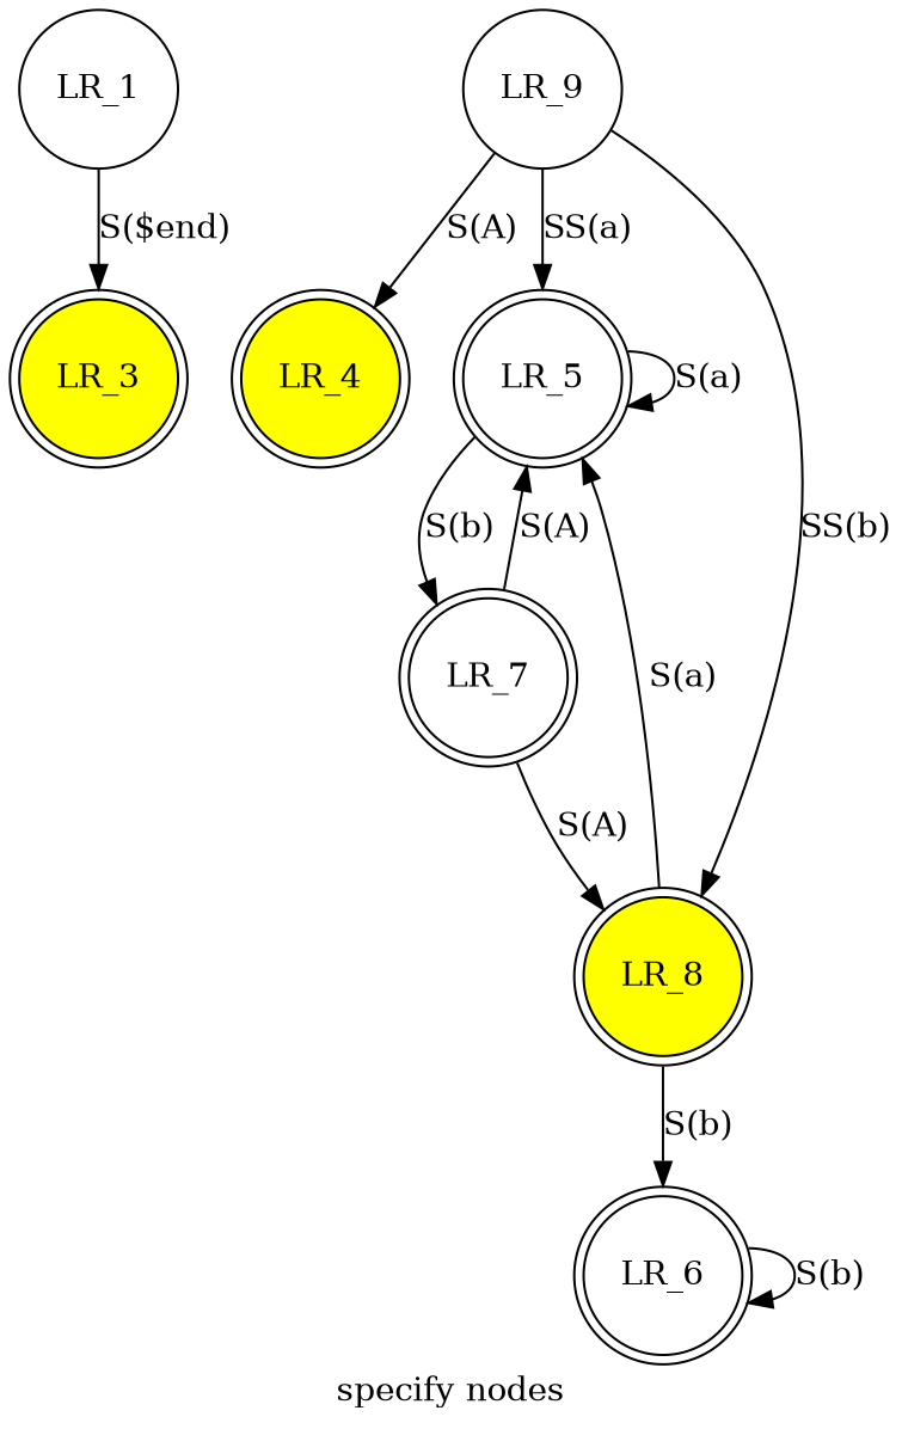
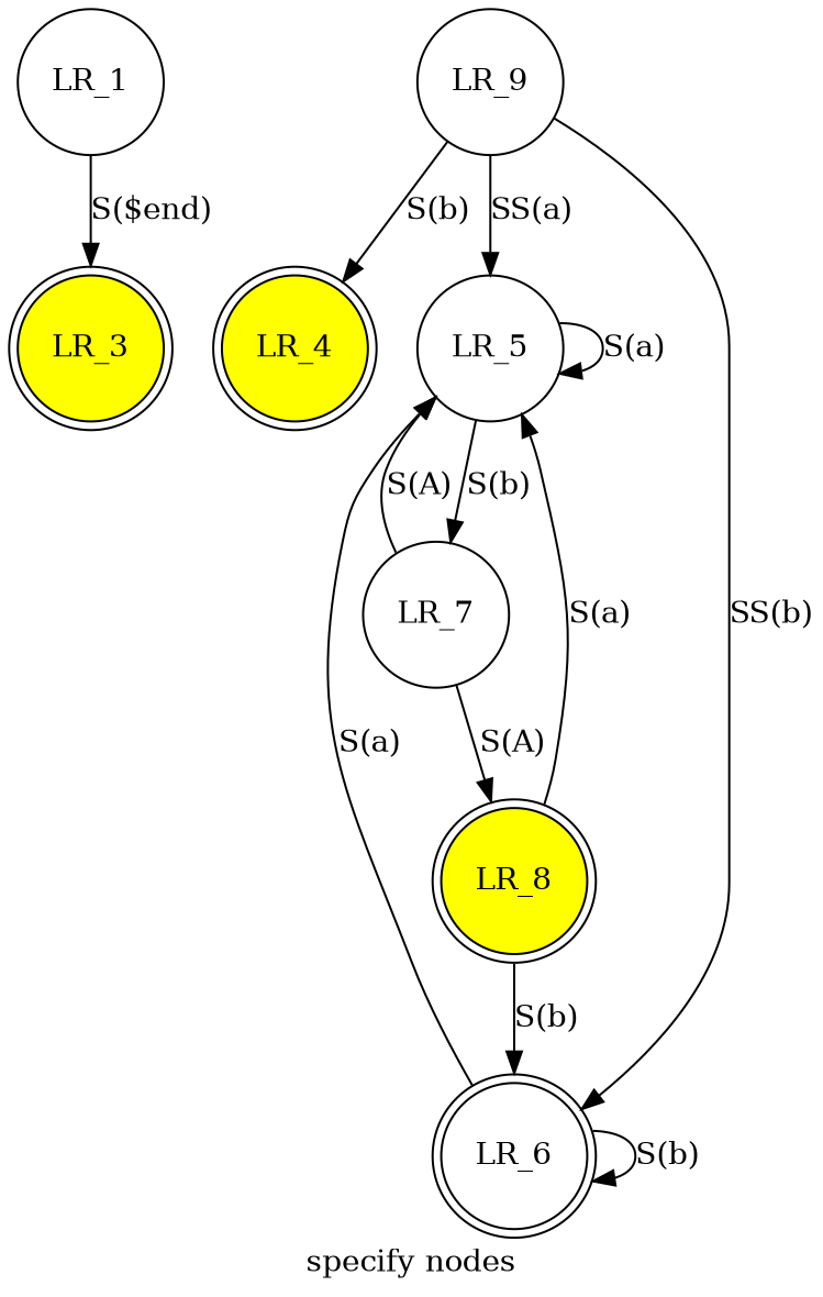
  digraph {
    label="specify nodes"
    node [fillcolor=yellow shape=circle]
    n1 [label=LR_1]
    n2 [label=LR_3 shape=doublecircle style=filled]
    n3 [label=LR_9]
    n4 [label=LR_4 shape=doublecircle style=filled]
-   n5 [label=LR_5 shape=doublecircle]
+   n5 [label=LR_5]
    n6 [label=LR_6 shape=doublecircle]
    n7 [label=LR_8 shape=doublecircle style=filled]
-   n8 [label=LR_7 shape=doublecircle]
+   n8 [label=LR_7]
    n1 -> n2 [label="S($end)"]
-   n3 -> n4 [label="S(A)"]
+   n3 -> n4 [label="S(b)"]
    n3 -> n5 [label="SS(a)"]
-   n3 -> n7 [label="SS(b)"]
+   n3 -> n6 [label="SS(b)"]
    n5 -> n5 [label="S(a)"]
    n5 -> n8 [label="S(b)"]
+   n6 -> n5 [label="S(a)"]
    n6 -> n6 [label="S(b)"]
    n7 -> n5 [label="S(a)"]
    n7 -> n6 [label="S(b)"]
    n8 -> n5 [label="S(A)"]
    n8 -> n7 [label="S(A)"]
  }
